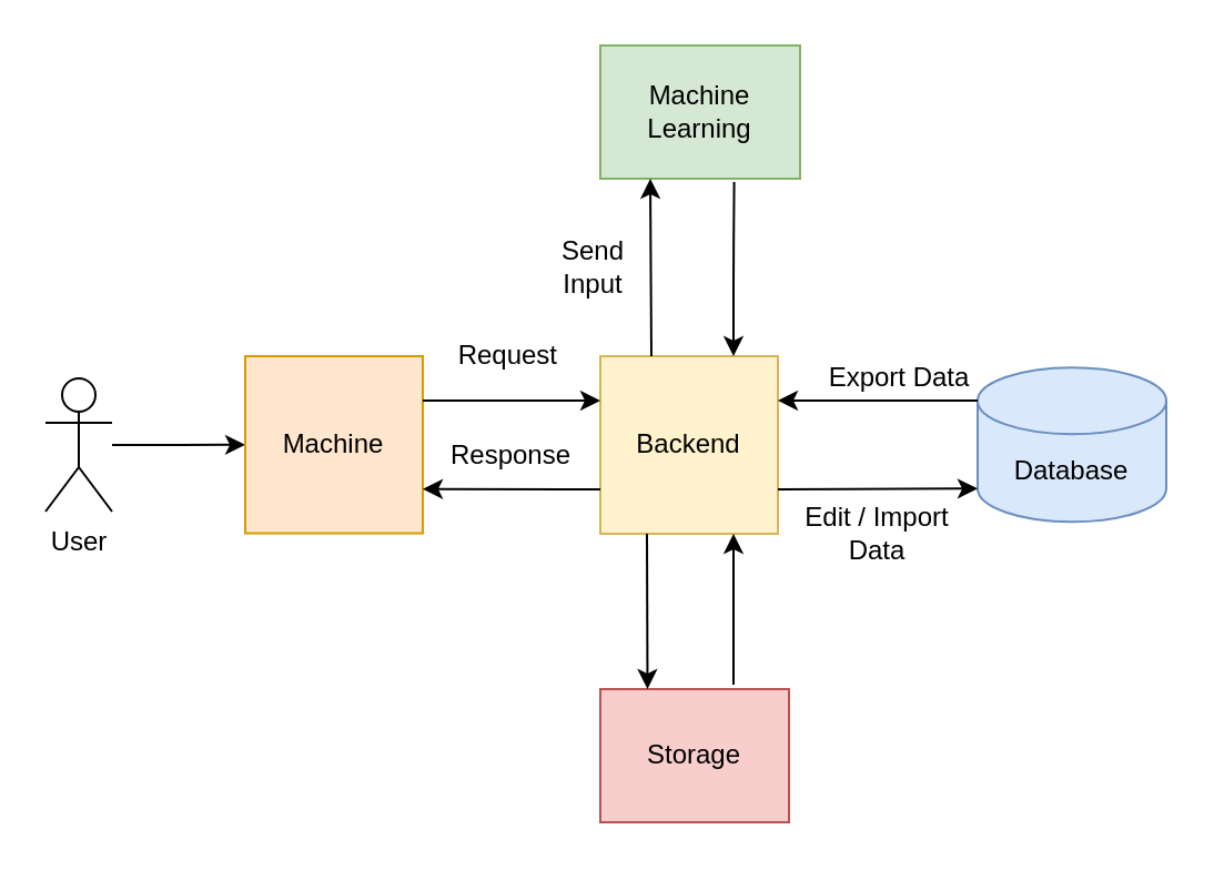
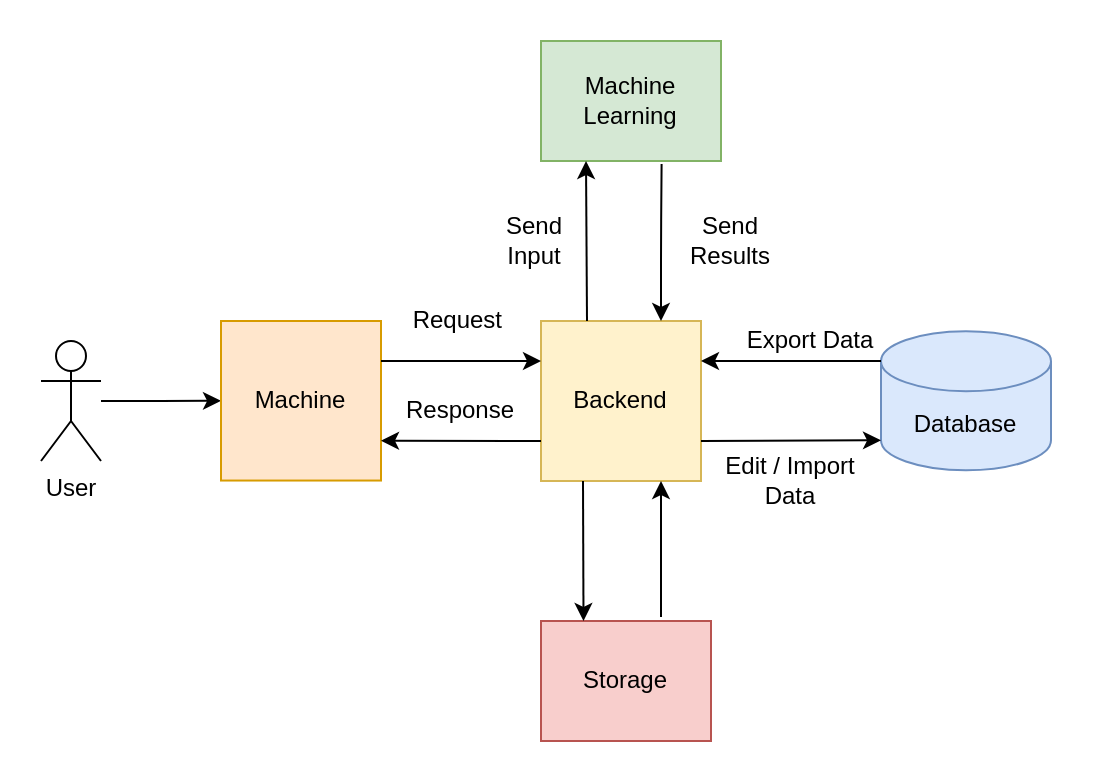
  <mxCell id="0" />
  <mxCell id="1" parent="0" />
  <mxCell id="2" value="" style="edgeStyle=orthogonalEdgeStyle;rounded=0;orthogonalLoop=1;jettySize=auto;html=1;" parent="1" source="3" target="9" edge="1"><mxGeometry relative="1" as="geometry" /></mxCell>
  <mxCell id="3" value="User" style="shape=umlActor;verticalLabelPosition=bottom;verticalAlign=top;html=1;outlineConnect=0;" parent="1" vertex="1"><mxGeometry x="20" y="170" width="30" height="60" as="geometry" /></mxCell>
  <mxCell id="4" value="Database" style="shape=cylinder3;whiteSpace=wrap;html=1;boundedLbl=1;backgroundOutline=1;size=15;fillColor=#dae8fc;strokeColor=#6c8ebf;" parent="1" vertex="1"><mxGeometry x="440" y="165.11" width="85" height="69.55" as="geometry" /></mxCell>
  <mxCell id="5" value="Machine Learning" style="rounded=0;whiteSpace=wrap;html=1;fillColor=#d5e8d4;strokeColor=#82b366;" parent="1" vertex="1"><mxGeometry x="270" y="20" width="90" height="60" as="geometry" /></mxCell>
  <mxCell id="6" value="Backend" style="whiteSpace=wrap;html=1;aspect=fixed;fillColor=#fff2cc;strokeColor=#d6b656;" parent="1" vertex="1"><mxGeometry x="270" y="160" width="80" height="80" as="geometry" /></mxCell>
  <mxCell id="7" value="" style="endArrow=classic;html=1;entryX=0.75;entryY=0;entryDx=0;entryDy=0;exitX=0.67;exitY=1.025;exitDx=0;exitDy=0;exitPerimeter=0;" parent="1" source="5" target="6" edge="1"><mxGeometry width="50" height="50" relative="1" as="geometry"><mxPoint x="330" y="90" as="sourcePoint" /><mxPoint x="410" y="230" as="targetPoint" /><Array as="points"><mxPoint x="330" y="120" /></Array></mxGeometry></mxCell>
  <mxCell id="8" value="" style="endArrow=classic;html=1;entryX=1;entryY=0.25;entryDx=0;entryDy=0;" parent="1" target="6" edge="1"><mxGeometry width="50" height="50" relative="1" as="geometry"><mxPoint x="440" y="180" as="sourcePoint" /><mxPoint x="630" y="200" as="targetPoint" /><Array as="points"><mxPoint x="420" y="180" /></Array></mxGeometry></mxCell>
  <mxCell id="9" value="Machine" style="rounded=0;whiteSpace=wrap;html=1;fillColor=#ffe6cc;strokeColor=#d79b00;" parent="1" vertex="1"><mxGeometry x="110" y="160" width="80" height="79.77" as="geometry" /></mxCell>
  <mxCell id="10" value="" style="endArrow=classic;html=1;exitX=1;exitY=0.25;exitDx=0;exitDy=0;entryX=0;entryY=0.25;entryDx=0;entryDy=0;" parent="1" source="9" target="6" edge="1"><mxGeometry width="50" height="50" relative="1" as="geometry"><mxPoint x="220" y="209.77" as="sourcePoint" /><mxPoint x="270" y="159.77" as="targetPoint" /></mxGeometry></mxCell>
  <mxCell id="11" value="" style="endArrow=classic;html=1;entryX=1;entryY=0.75;entryDx=0;entryDy=0;exitX=0;exitY=0.75;exitDx=0;exitDy=0;" parent="1" source="6" target="9" edge="1"><mxGeometry width="50" height="50" relative="1" as="geometry"><mxPoint x="200" y="319.77" as="sourcePoint" /><mxPoint x="250" y="269.77" as="targetPoint" /></mxGeometry></mxCell>
  <mxCell id="12" value="&amp;nbsp;Request" style="text;html=1;strokeColor=none;fillColor=none;align=center;verticalAlign=middle;whiteSpace=wrap;rounded=0;" parent="1" vertex="1"><mxGeometry x="207" y="150" width="40" height="20" as="geometry" /></mxCell>
  <mxCell id="13" value="Response" style="text;html=1;strokeColor=none;fillColor=none;align=center;verticalAlign=middle;whiteSpace=wrap;rounded=0;" parent="1" vertex="1"><mxGeometry x="210" y="195" width="40" height="20" as="geometry" /></mxCell>
  <mxCell id="14" value="Send Input" style="text;html=1;strokeColor=none;fillColor=none;align=center;verticalAlign=middle;whiteSpace=wrap;rounded=0;" parent="1" vertex="1"><mxGeometry x="247" y="110" width="40" height="20" as="geometry" /></mxCell>
+ <mxCell id="15" value="Send Results" style="text;html=1;strokeColor=none;fillColor=none;align=center;verticalAlign=middle;whiteSpace=wrap;rounded=0;" parent="1" vertex="1"><mxGeometry x="345" y="110" width="40" height="20" as="geometry" /></mxCell>
  <mxCell id="16" value="Edit / Import Data" style="text;html=1;strokeColor=none;fillColor=none;align=center;verticalAlign=middle;whiteSpace=wrap;rounded=0;" parent="1" vertex="1"><mxGeometry x="360" y="230" width="70" height="20" as="geometry" /></mxCell>
  <mxCell id="17" value="Export Data" style="text;html=1;strokeColor=none;fillColor=none;align=center;verticalAlign=middle;whiteSpace=wrap;rounded=0;" parent="1" vertex="1"><mxGeometry x="370" y="160" width="70" height="20" as="geometry" /></mxCell>
  <mxCell id="18" value="" style="endArrow=classic;html=1;entryX=0.25;entryY=1;entryDx=0;entryDy=0;" edge="1" parent="1" target="5"><mxGeometry width="50" height="50" relative="1" as="geometry"><mxPoint x="293" y="160" as="sourcePoint" /><mxPoint x="320" y="110" as="targetPoint" /></mxGeometry></mxCell>
  <mxCell id="19" value="" style="endArrow=classic;html=1;entryX=0;entryY=1;entryDx=0;entryDy=-15;entryPerimeter=0;exitX=1;exitY=0.75;exitDx=0;exitDy=0;" edge="1" parent="1" source="6" target="4"><mxGeometry width="50" height="50" relative="1" as="geometry"><mxPoint x="370" y="250" as="sourcePoint" /><mxPoint x="420" y="200" as="targetPoint" /></mxGeometry></mxCell>
  <mxCell id="20" value="Storage" style="rounded=0;whiteSpace=wrap;html=1;fillColor=#f8cecc;strokeColor=#b85450;" vertex="1" parent="1"><mxGeometry x="270" y="310" width="85" height="60" as="geometry" /></mxCell>
  <mxCell id="21" value="" style="endArrow=classic;html=1;entryX=0.75;entryY=1;entryDx=0;entryDy=0;" edge="1" parent="1" target="6"><mxGeometry width="50" height="50" relative="1" as="geometry"><mxPoint x="330" y="308" as="sourcePoint" /><mxPoint x="350" y="240" as="targetPoint" /></mxGeometry></mxCell>
  <mxCell id="22" value="" style="endArrow=classic;html=1;entryX=0.25;entryY=0;entryDx=0;entryDy=0;" edge="1" parent="1" target="20"><mxGeometry width="50" height="50" relative="1" as="geometry"><mxPoint x="291" y="240" as="sourcePoint" /><mxPoint x="291" y="290" as="targetPoint" /></mxGeometry></mxCell>
